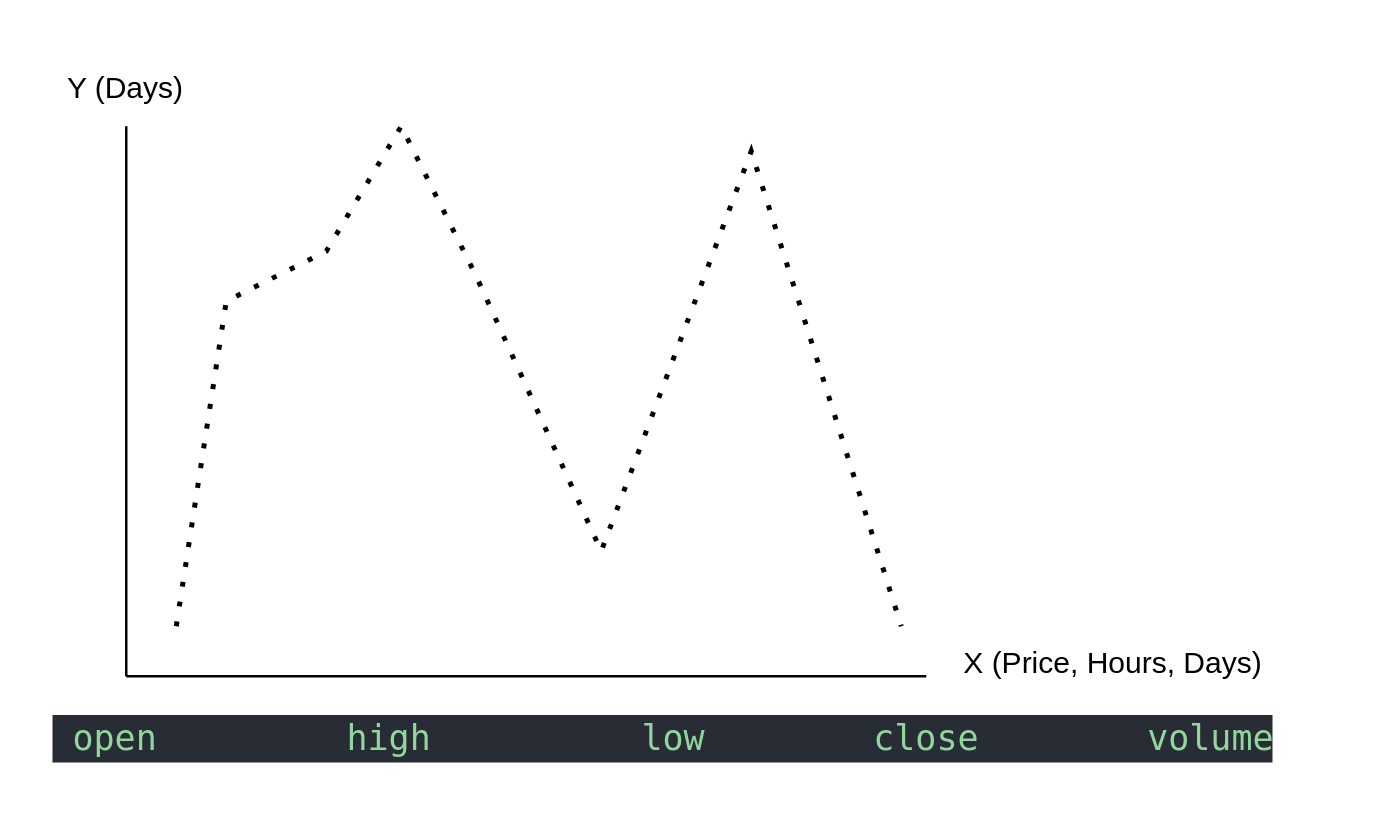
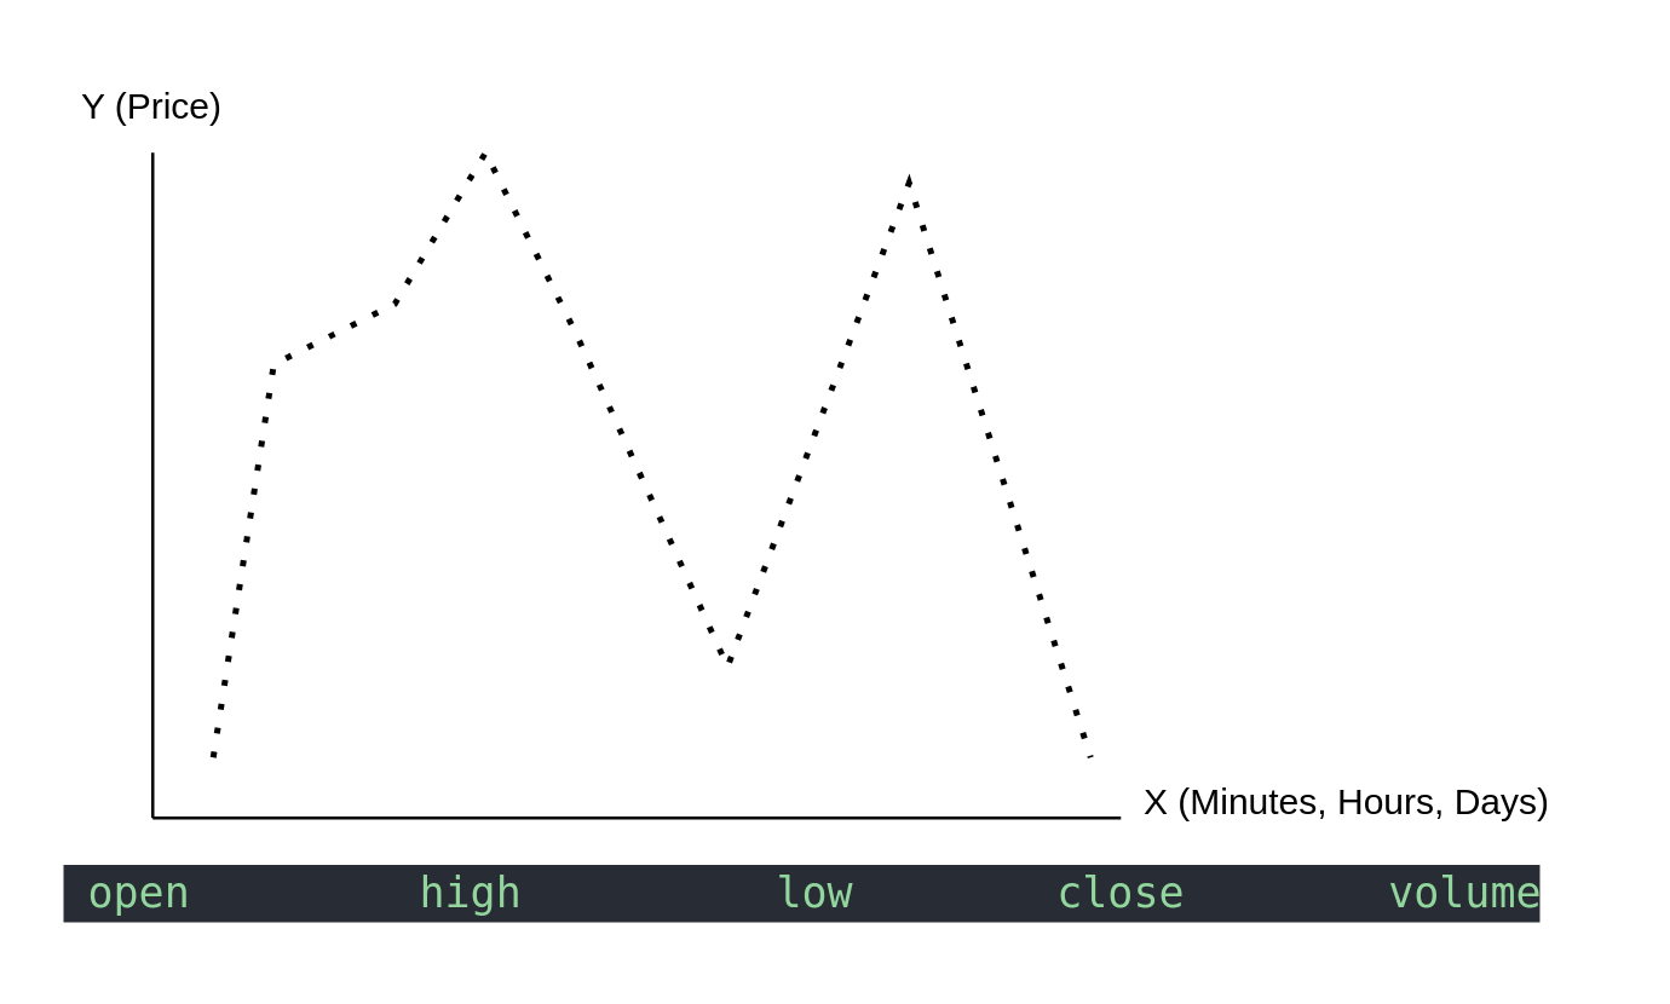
  <mxCell id="0" />
  <mxCell id="1" parent="0" />
  <mxCell id="2" value="" style="endArrow=none;html=1;rounded=0;" edge="1" parent="1"><mxGeometry width="50" height="50" relative="1" as="geometry"><mxPoint x="50" y="270" as="sourcePoint" /><mxPoint x="50" y="50" as="targetPoint" /></mxGeometry></mxCell>
  <mxCell id="3" value="" style="endArrow=none;html=1;rounded=0;" edge="1" parent="1"><mxGeometry width="50" height="50" relative="1" as="geometry"><mxPoint x="50" y="270" as="sourcePoint" /><mxPoint x="370" y="270" as="targetPoint" /></mxGeometry></mxCell>
- <mxCell id="4" value="X (Price, Hours, Days)" style="text;html=1;align=center;verticalAlign=middle;whiteSpace=wrap;rounded=0;" vertex="1" parent="1"><mxGeometry x="360" y="250" width="170" height="30" as="geometry" /></mxCell>
- <mxCell id="5" value="Y (Days)" style="text;html=1;align=center;verticalAlign=middle;whiteSpace=wrap;rounded=0;" vertex="1" parent="1"><mxGeometry x="20" y="20" width="60" height="30" as="geometry" /></mxCell>
+ <mxCell id="4" value="X (Minutes, Hours, Days)" style="text;html=1;align=center;verticalAlign=middle;whiteSpace=wrap;rounded=0;" vertex="1" parent="1"><mxGeometry x="360" y="250" width="170" height="30" as="geometry" /></mxCell>
+ <mxCell id="5" value="Y (Price)" style="text;html=1;align=center;verticalAlign=middle;whiteSpace=wrap;rounded=0;" vertex="1" parent="1"><mxGeometry x="20" y="20" width="60" height="30" as="geometry" /></mxCell>
  <mxCell id="6" value="" style="endArrow=none;dashed=1;html=1;dashPattern=1 3;strokeWidth=2;rounded=0;entryX=0;entryY=0;entryDx=0;entryDy=0;" edge="1" parent="1" target="4"><mxGeometry width="50" height="50" relative="1" as="geometry"><mxPoint x="70" y="250" as="sourcePoint" /><mxPoint x="190" y="100" as="targetPoint" /><Array as="points"><mxPoint x="90" y="120" /><mxPoint x="130" y="100" /><mxPoint x="160" y="50" /><mxPoint x="190" y="110" /><mxPoint x="240" y="220" /><mxPoint x="300" y="60" /></Array></mxGeometry></mxCell>
  <mxCell id="7" value="&lt;div style=&quot;color: rgb(171, 178, 191); background-color: rgb(40, 44, 52); font-family: JetBrainsMono, &amp;quot;Droid Sans Mono&amp;quot;, &amp;quot;monospace&amp;quot;, monospace; font-size: 14px; line-height: 19px; white-space: pre;&quot;&gt;&lt;span style=&quot;color: #92d69e;&quot;&gt; open         high          low        close        volume&lt;/span&gt;&lt;/div&gt;" style="text;html=1;align=center;verticalAlign=middle;whiteSpace=wrap;rounded=0;" vertex="1" parent="1"><mxGeometry x="235" y="280" width="60" height="30" as="geometry" /></mxCell>
